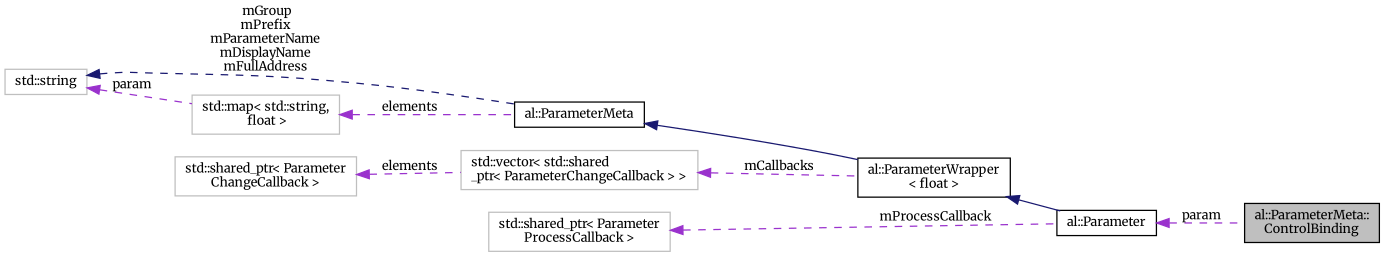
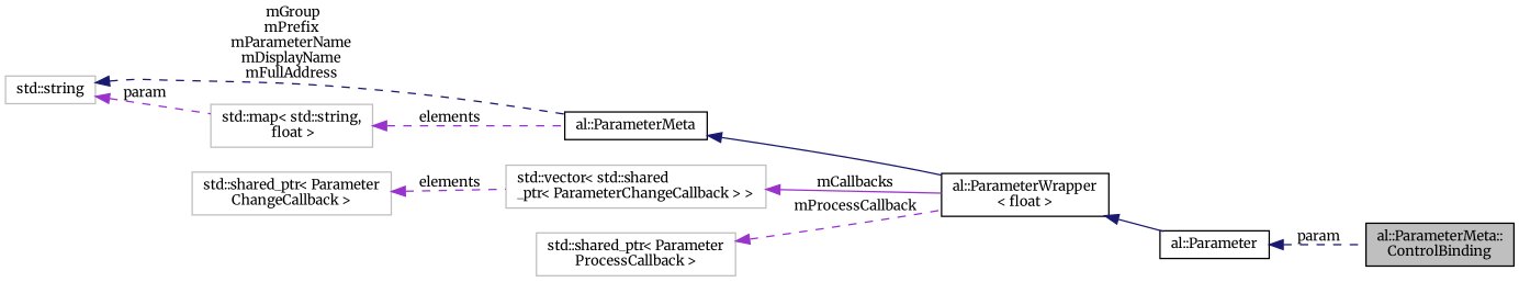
  digraph {
    fontname=Merriweather
    rankdir=LR
    node [color=grey75 fontname=Merriweather fontsize=10 shape=record]
    edge [color=darkorchid3 dir=back fontname=Merriweather fontsize=10 labelfontname="FreeSans.ttf" labelfontsize=10 style=dashed]
    n1 [color=black fillcolor=grey75 fontcolor=black height=0.2 label="al::ParameterMeta::\lControlBinding" style=filled width=0.4]
    n2 [color=black height=0.2 label="al::Parameter" width=0.4]
    n3 [color=black height=0.2 label="al::ParameterWrapper\l\< float \>" width=0.4]
    n4 [color=black height=0.2 label="al::ParameterMeta" width=0.4]
    n5 [height=0.2 label="std::map\< std::string,\l float \>" width=0.4]
    n6 [height=0.2 label="std::string" width=0.4]
    n7 [height=0.2 label="std::vector\< std::shared\l_ptr\< ParameterChangeCallback \> \>" width=0.4]
    n8 [height=0.2 label="std::shared_ptr\< Parameter\lChangeCallback \>" width=0.4]
    n9 [height=0.2 label="std::shared_ptr\< Parameter\lProcessCallback \>" width=0.4]
-   n2 -> n1 [label=" param"]
+   n2 -> n1 [color=midnightblue label=" param"]
    n3 -> n2 [color=midnightblue style=solid]
    n4 -> n3 [color=midnightblue style=solid]
    n5 -> n4 [label=" elements"]
    n6 -> n4 [color=midnightblue label=" mGroup\nmPrefix\nmParameterName\nmDisplayName\nmFullAddress"]
    n6 -> n5 [label=" param"]
-   n7 -> n3 [label=" mCallbacks"]
+   n7 -> n3 [label=" mCallbacks" style=solid]
    n8 -> n7 [label=" elements"]
-   n9 -> n2 [label=" mProcessCallback"]
+   n9 -> n3 [label=" mProcessCallback"]
  }
